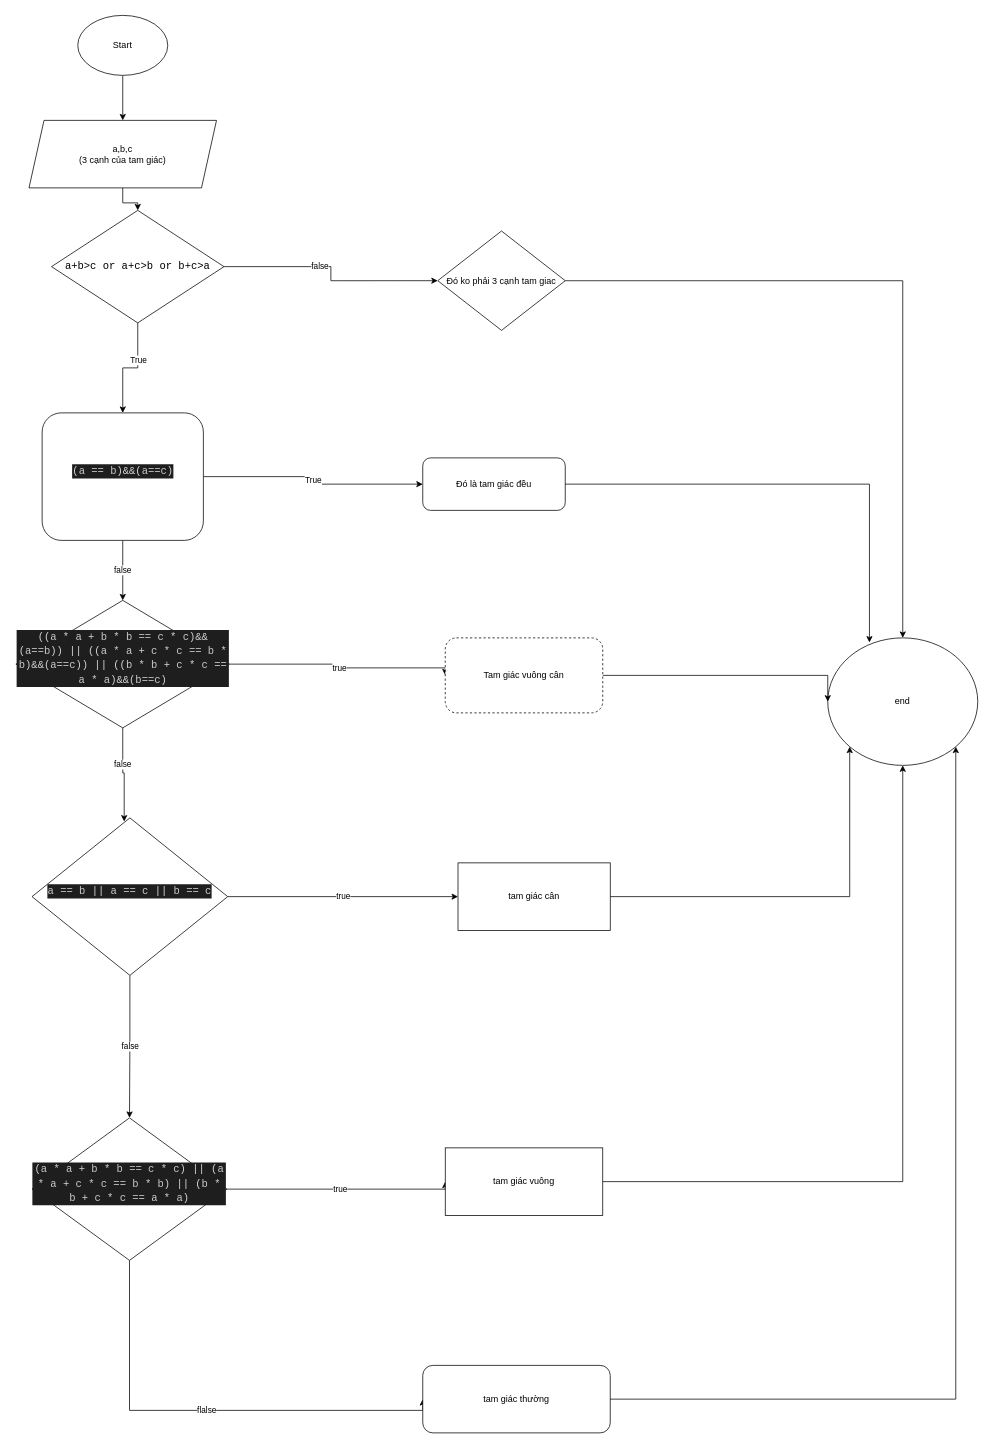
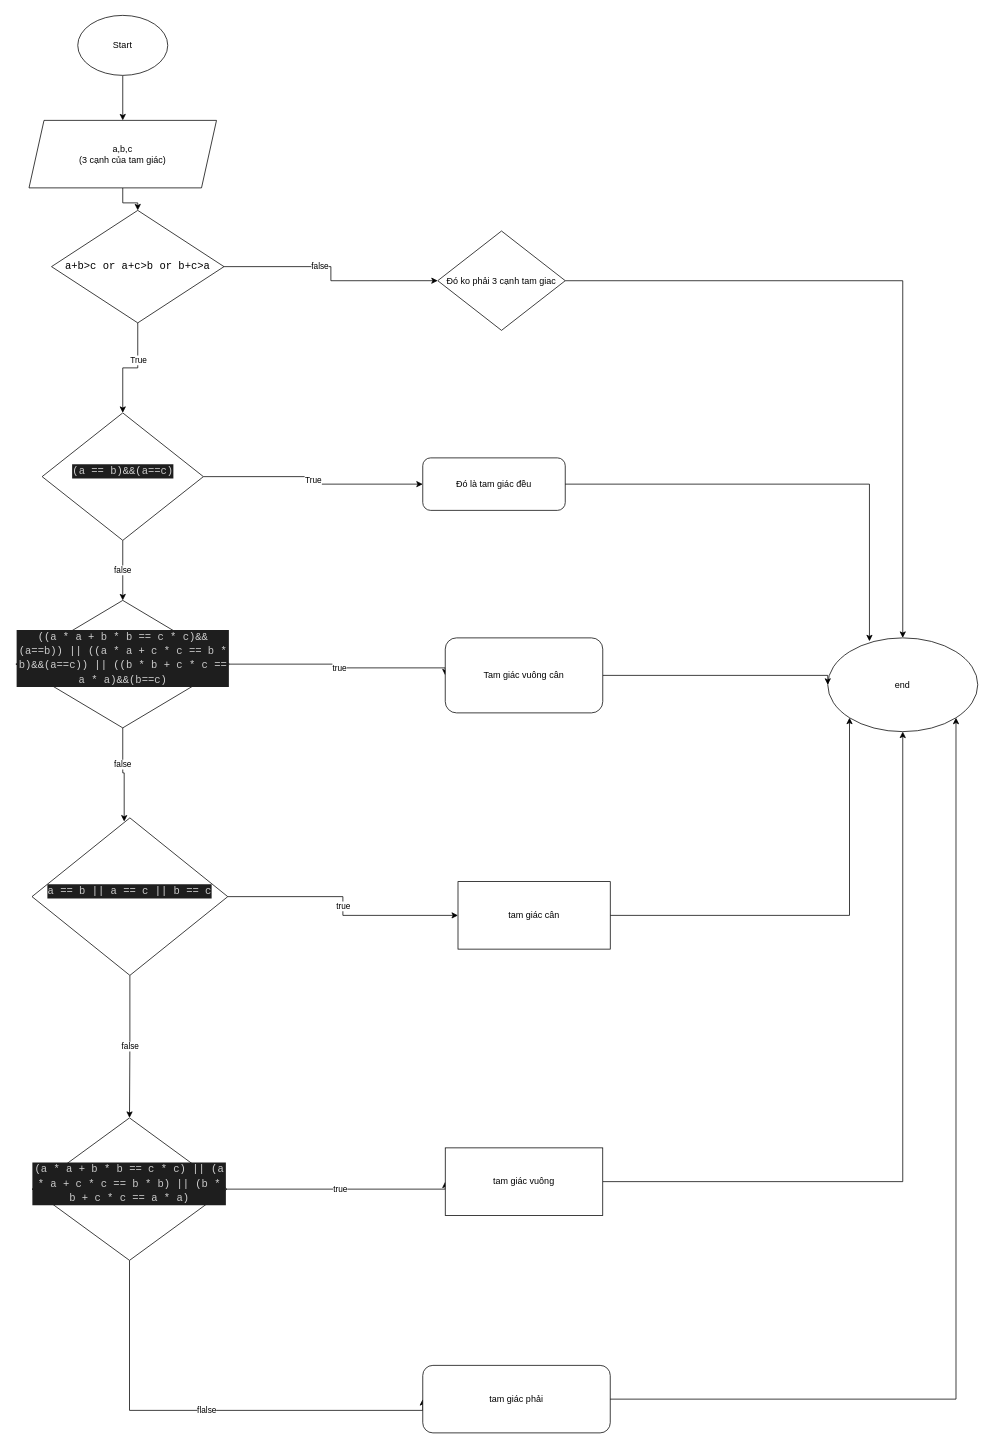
  <mxCell id="0" />
  <mxCell id="1" parent="0" />
  <mxCell id="2" style="edgeStyle=orthogonalEdgeStyle;rounded=0;orthogonalLoop=1;jettySize=auto;html=1;entryX=0.5;entryY=0;entryDx=0;entryDy=0;" parent="1" source="3" target="5" edge="1"><mxGeometry relative="1" as="geometry" /></mxCell>
  <mxCell id="3" value="Start" style="ellipse;whiteSpace=wrap;html=1;" parent="1" vertex="1"><mxGeometry x="103" y="20" width="120" height="80" as="geometry" /></mxCell>
  <mxCell id="4" style="edgeStyle=orthogonalEdgeStyle;rounded=0;orthogonalLoop=1;jettySize=auto;html=1;entryX=0.5;entryY=0;entryDx=0;entryDy=0;" parent="1" source="5" target="10" edge="1"><mxGeometry relative="1" as="geometry" /></mxCell>
  <mxCell id="5" value="&lt;div&gt;a,b,c&lt;/div&gt;&lt;div&gt;(3 cạnh của tam giác)&lt;br&gt;&lt;/div&gt;" style="shape=parallelogram;perimeter=parallelogramPerimeter;whiteSpace=wrap;html=1;fixedSize=1;" parent="1" vertex="1"><mxGeometry x="38" y="160" width="250" height="90" as="geometry" /></mxCell>
  <mxCell id="6" style="edgeStyle=orthogonalEdgeStyle;rounded=0;orthogonalLoop=1;jettySize=auto;html=1;entryX=0;entryY=0.5;entryDx=0;entryDy=0;" parent="1" source="10" target="15" edge="1"><mxGeometry relative="1" as="geometry" /></mxCell>
  <mxCell id="7" value="false" style="edgeLabel;html=1;align=center;verticalAlign=middle;resizable=0;points=[];" parent="6" vertex="1" connectable="0"><mxGeometry x="-0.167" y="1" relative="1" as="geometry"><mxPoint as="offset" /></mxGeometry></mxCell>
  <mxCell id="8" style="edgeStyle=orthogonalEdgeStyle;rounded=0;orthogonalLoop=1;jettySize=auto;html=1;" parent="1" source="10" target="13" edge="1"><mxGeometry relative="1" as="geometry" /></mxCell>
  <mxCell id="9" value="True" style="edgeLabel;html=1;align=center;verticalAlign=middle;resizable=0;points=[];" parent="8" vertex="1" connectable="0"><mxGeometry x="-0.294" relative="1" as="geometry"><mxPoint as="offset" /></mxGeometry></mxCell>
  <mxCell id="10" value="&lt;div align=&quot;center&quot; style=&quot;font-family: Consolas, &amp;quot;Courier New&amp;quot;, monospace; font-weight: normal; font-size: 14px; line-height: 116%;&quot;&gt;&lt;div style=&quot;line-height: 116%;&quot;&gt;a+b&amp;gt;c or a+c&amp;gt;b or b+c&amp;gt;a&lt;/div&gt;&lt;/div&gt;" style="rhombus;whiteSpace=wrap;html=1;align=center;fillColor=none;" parent="1" vertex="1"><mxGeometry x="68" y="280" width="230" height="150" as="geometry" /></mxCell>
  <mxCell id="11" value="false" style="edgeStyle=orthogonalEdgeStyle;rounded=0;orthogonalLoop=1;jettySize=auto;html=1;entryX=0.5;entryY=0;entryDx=0;entryDy=0;" parent="1" source="13" target="18" edge="1"><mxGeometry relative="1" as="geometry" /></mxCell>
  <mxCell id="12" value="True" style="edgeStyle=orthogonalEdgeStyle;rounded=0;orthogonalLoop=1;jettySize=auto;html=1;entryX=0;entryY=0.5;entryDx=0;entryDy=0;" parent="1" source="13" target="27" edge="1"><mxGeometry relative="1" as="geometry" /></mxCell>
- <mxCell id="13" value="&#10;&lt;div style=&quot;color: rgb(212, 212, 212); background-color: rgb(30, 30, 30); font-family: Consolas, &amp;quot;Courier New&amp;quot;, monospace; font-weight: normal; font-size: 14px; line-height: 19px;&quot;&gt;&lt;div&gt;&lt;span style=&quot;color: #d4d4d4;&quot;&gt;(&lt;/span&gt;&lt;span style=&quot;color: #c8c8c8;&quot;&gt;a&lt;/span&gt;&lt;span style=&quot;color: #d4d4d4;&quot;&gt; == &lt;/span&gt;&lt;span style=&quot;color: #c8c8c8;&quot;&gt;b&lt;/span&gt;&lt;span style=&quot;color: #d4d4d4;&quot;&gt;)&amp;amp;&amp;amp;(&lt;/span&gt;&lt;span style=&quot;color: #c8c8c8;&quot;&gt;a&lt;/span&gt;&lt;span style=&quot;color: #d4d4d4;&quot;&gt;==&lt;/span&gt;&lt;span style=&quot;color: #c8c8c8;&quot;&gt;c&lt;/span&gt;&lt;span style=&quot;color: #d4d4d4;&quot;&gt;)&lt;/span&gt;&lt;/div&gt;&lt;/div&gt;&#10;&#10;" style="whiteSpace=wrap;html=1;rounded=1;" parent="1" vertex="1"><mxGeometry x="55.5" y="550" width="215" height="170" as="geometry" /></mxCell>
+ <mxCell id="13" value="&#10;&lt;div style=&quot;color: rgb(212, 212, 212); background-color: rgb(30, 30, 30); font-family: Consolas, &amp;quot;Courier New&amp;quot;, monospace; font-weight: normal; font-size: 14px; line-height: 19px;&quot;&gt;&lt;div&gt;&lt;span style=&quot;color: #d4d4d4;&quot;&gt;(&lt;/span&gt;&lt;span style=&quot;color: #c8c8c8;&quot;&gt;a&lt;/span&gt;&lt;span style=&quot;color: #d4d4d4;&quot;&gt; == &lt;/span&gt;&lt;span style=&quot;color: #c8c8c8;&quot;&gt;b&lt;/span&gt;&lt;span style=&quot;color: #d4d4d4;&quot;&gt;)&amp;amp;&amp;amp;(&lt;/span&gt;&lt;span style=&quot;color: #c8c8c8;&quot;&gt;a&lt;/span&gt;&lt;span style=&quot;color: #d4d4d4;&quot;&gt;==&lt;/span&gt;&lt;span style=&quot;color: #c8c8c8;&quot;&gt;c&lt;/span&gt;&lt;span style=&quot;color: #d4d4d4;&quot;&gt;)&lt;/span&gt;&lt;/div&gt;&lt;/div&gt;&#10;&#10;" style="rhombus;whiteSpace=wrap;html=1;" parent="1" vertex="1"><mxGeometry x="55.5" y="550" width="215" height="170" as="geometry" /></mxCell>
  <mxCell id="14" style="edgeStyle=orthogonalEdgeStyle;rounded=0;orthogonalLoop=1;jettySize=auto;html=1;entryX=0.5;entryY=0;entryDx=0;entryDy=0;" parent="1" source="15" target="16" edge="1"><mxGeometry relative="1" as="geometry" /></mxCell>
  <mxCell id="15" value="Đó ko phải 3 cạnh tam giac" style="rhombus;whiteSpace=wrap;html=1;" parent="1" vertex="1"><mxGeometry x="583" y="307.5" width="170" height="132.5" as="geometry" /></mxCell>
- <mxCell id="16" value="end" style="ellipse;whiteSpace=wrap;html=1;" parent="1" vertex="1"><mxGeometry x="1103" y="850" width="200" height="170" as="geometry" /></mxCell>
+ <mxCell id="16" value="end" style="ellipse;whiteSpace=wrap;html=1;" parent="1" vertex="1"><mxGeometry x="1103" y="850" width="200" height="125" as="geometry" /></mxCell>
  <mxCell id="17" value="true" style="edgeStyle=orthogonalEdgeStyle;rounded=0;orthogonalLoop=1;jettySize=auto;html=1;entryX=0;entryY=0.5;entryDx=0;entryDy=0;" parent="1" source="18" target="30" edge="1"><mxGeometry relative="1" as="geometry"><Array as="points"><mxPoint x="449" y="885" /><mxPoint x="449" y="890" /><mxPoint x="593" y="890" /></Array></mxGeometry></mxCell>
  <mxCell id="18" value="&#10;&lt;div style=&quot;color: rgb(212, 212, 212); background-color: rgb(30, 30, 30); font-family: Consolas, &amp;quot;Courier New&amp;quot;, monospace; font-weight: normal; font-size: 14px; line-height: 19px;&quot;&gt;&lt;div&gt;&lt;span style=&quot;color: #d4d4d4;&quot;&gt;((&lt;/span&gt;&lt;span style=&quot;color: #c8c8c8;&quot;&gt;a&lt;/span&gt;&lt;span style=&quot;color: #d4d4d4;&quot;&gt; * &lt;/span&gt;&lt;span style=&quot;color: #c8c8c8;&quot;&gt;a&lt;/span&gt;&lt;span style=&quot;color: #d4d4d4;&quot;&gt; + &lt;/span&gt;&lt;span style=&quot;color: #c8c8c8;&quot;&gt;b&lt;/span&gt;&lt;span style=&quot;color: #d4d4d4;&quot;&gt; * &lt;/span&gt;&lt;span style=&quot;color: #c8c8c8;&quot;&gt;b&lt;/span&gt;&lt;span style=&quot;color: #d4d4d4;&quot;&gt; == &lt;/span&gt;&lt;span style=&quot;color: #c8c8c8;&quot;&gt;c&lt;/span&gt;&lt;span style=&quot;color: #d4d4d4;&quot;&gt; * &lt;/span&gt;&lt;span style=&quot;color: #c8c8c8;&quot;&gt;c&lt;/span&gt;&lt;span style=&quot;color: #d4d4d4;&quot;&gt;)&amp;amp;&amp;amp;(&lt;/span&gt;&lt;span style=&quot;color: #c8c8c8;&quot;&gt;a&lt;/span&gt;&lt;span style=&quot;color: #d4d4d4;&quot;&gt;==&lt;/span&gt;&lt;span style=&quot;color: #c8c8c8;&quot;&gt;b&lt;/span&gt;&lt;span style=&quot;color: #d4d4d4;&quot;&gt;)) || ((&lt;/span&gt;&lt;span style=&quot;color: #c8c8c8;&quot;&gt;a&lt;/span&gt;&lt;span style=&quot;color: #d4d4d4;&quot;&gt; * &lt;/span&gt;&lt;span style=&quot;color: #c8c8c8;&quot;&gt;a&lt;/span&gt;&lt;span style=&quot;color: #d4d4d4;&quot;&gt; + &lt;/span&gt;&lt;span style=&quot;color: #c8c8c8;&quot;&gt;c&lt;/span&gt;&lt;span style=&quot;color: #d4d4d4;&quot;&gt; * &lt;/span&gt;&lt;span style=&quot;color: #c8c8c8;&quot;&gt;c&lt;/span&gt;&lt;span style=&quot;color: #d4d4d4;&quot;&gt; == &lt;/span&gt;&lt;span style=&quot;color: #c8c8c8;&quot;&gt;b&lt;/span&gt;&lt;span style=&quot;color: #d4d4d4;&quot;&gt; * &lt;/span&gt;&lt;span style=&quot;color: #c8c8c8;&quot;&gt;b&lt;/span&gt;&lt;span style=&quot;color: #d4d4d4;&quot;&gt;)&amp;amp;&amp;amp;(&lt;/span&gt;&lt;span style=&quot;color: #c8c8c8;&quot;&gt;a&lt;/span&gt;&lt;span style=&quot;color: #d4d4d4;&quot;&gt;==&lt;/span&gt;&lt;span style=&quot;color: #c8c8c8;&quot;&gt;c&lt;/span&gt;&lt;span style=&quot;color: #d4d4d4;&quot;&gt;)) || ((&lt;/span&gt;&lt;span style=&quot;color: #c8c8c8;&quot;&gt;b&lt;/span&gt;&lt;span style=&quot;color: #d4d4d4;&quot;&gt; * &lt;/span&gt;&lt;span style=&quot;color: #c8c8c8;&quot;&gt;b&lt;/span&gt;&lt;span style=&quot;color: #d4d4d4;&quot;&gt; + &lt;/span&gt;&lt;span style=&quot;color: #c8c8c8;&quot;&gt;c&lt;/span&gt;&lt;span style=&quot;color: #d4d4d4;&quot;&gt; * &lt;/span&gt;&lt;span style=&quot;color: #c8c8c8;&quot;&gt;c&lt;/span&gt;&lt;span style=&quot;color: #d4d4d4;&quot;&gt; == &lt;/span&gt;&lt;span style=&quot;color: #c8c8c8;&quot;&gt;a&lt;/span&gt;&lt;span style=&quot;color: #d4d4d4;&quot;&gt; * &lt;/span&gt;&lt;span style=&quot;color: #c8c8c8;&quot;&gt;a&lt;/span&gt;&lt;span style=&quot;color: #d4d4d4;&quot;&gt;)&amp;amp;&amp;amp;(&lt;/span&gt;&lt;span style=&quot;color: #c8c8c8;&quot;&gt;b&lt;/span&gt;&lt;span style=&quot;color: #d4d4d4;&quot;&gt;==&lt;/span&gt;&lt;span style=&quot;color: #c8c8c8;&quot;&gt;c&lt;/span&gt;&lt;span style=&quot;color: #d4d4d4;&quot;&gt;)&lt;/span&gt;&lt;/div&gt;&lt;/div&gt;&#10;&#10;" style="rhombus;whiteSpace=wrap;html=1;" parent="1" vertex="1"><mxGeometry x="20.5" y="800" width="285" height="170" as="geometry" /></mxCell>
  <mxCell id="19" value="false" style="edgeStyle=orthogonalEdgeStyle;rounded=0;orthogonalLoop=1;jettySize=auto;html=1;entryX=0.5;entryY=0;entryDx=0;entryDy=0;" parent="1" source="21" target="26" edge="1"><mxGeometry relative="1" as="geometry" /></mxCell>
  <mxCell id="20" value="true" style="edgeStyle=orthogonalEdgeStyle;rounded=0;orthogonalLoop=1;jettySize=auto;html=1;" parent="1" source="21" target="32" edge="1"><mxGeometry relative="1" as="geometry"><mxPoint x="593" y="1180" as="targetPoint" /></mxGeometry></mxCell>
  <mxCell id="21" value="&#10;&lt;div style=&quot;color: rgb(212, 212, 212); background-color: rgb(30, 30, 30); font-family: Consolas, &amp;quot;Courier New&amp;quot;, monospace; font-weight: normal; font-size: 14px; line-height: 19px;&quot;&gt;&lt;div&gt;&lt;span style=&quot;color: #c8c8c8;&quot;&gt;a&lt;/span&gt;&lt;span style=&quot;color: #d4d4d4;&quot;&gt; == &lt;/span&gt;&lt;span style=&quot;color: #c8c8c8;&quot;&gt;b&lt;/span&gt;&lt;span style=&quot;color: #d4d4d4;&quot;&gt; || &lt;/span&gt;&lt;span style=&quot;color: #c8c8c8;&quot;&gt;a&lt;/span&gt;&lt;span style=&quot;color: #d4d4d4;&quot;&gt; == &lt;/span&gt;&lt;span style=&quot;color: #c8c8c8;&quot;&gt;c&lt;/span&gt;&lt;span style=&quot;color: #d4d4d4;&quot;&gt; || &lt;/span&gt;&lt;span style=&quot;color: #c8c8c8;&quot;&gt;b&lt;/span&gt;&lt;span style=&quot;color: #d4d4d4;&quot;&gt; == &lt;/span&gt;&lt;span style=&quot;color: #c8c8c8;&quot;&gt;c&lt;/span&gt;&lt;/div&gt;&lt;/div&gt;&#10;&#10;" style="rhombus;whiteSpace=wrap;html=1;" parent="1" vertex="1"><mxGeometry x="42" y="1090" width="261" height="210" as="geometry" /></mxCell>
  <mxCell id="22" style="edgeStyle=orthogonalEdgeStyle;rounded=0;orthogonalLoop=1;jettySize=auto;html=1;entryX=0.471;entryY=0.023;entryDx=0;entryDy=0;entryPerimeter=0;" parent="1" source="18" target="21" edge="1"><mxGeometry relative="1" as="geometry" /></mxCell>
  <mxCell id="23" value="false" style="edgeLabel;html=1;align=center;verticalAlign=middle;resizable=0;points=[];" parent="22" vertex="1" connectable="0"><mxGeometry x="-0.24" y="-1" relative="1" as="geometry"><mxPoint as="offset" /></mxGeometry></mxCell>
  <mxCell id="24" value="true" style="edgeStyle=orthogonalEdgeStyle;rounded=0;orthogonalLoop=1;jettySize=auto;html=1;entryX=0;entryY=0.5;entryDx=0;entryDy=0;" parent="1" source="26" target="34" edge="1"><mxGeometry relative="1" as="geometry"><Array as="points"><mxPoint x="593" y="1585" /></Array></mxGeometry></mxCell>
  <mxCell id="25" value="flalse" style="edgeStyle=orthogonalEdgeStyle;rounded=0;orthogonalLoop=1;jettySize=auto;html=1;entryX=0;entryY=0.5;entryDx=0;entryDy=0;" parent="1" source="26" target="35" edge="1"><mxGeometry relative="1" as="geometry"><Array as="points"><mxPoint x="172" y="1880" /><mxPoint x="563" y="1880" /></Array></mxGeometry></mxCell>
  <mxCell id="26" value="&#10;&lt;div style=&quot;color: rgb(212, 212, 212); background-color: rgb(30, 30, 30); font-family: Consolas, &amp;quot;Courier New&amp;quot;, monospace; font-weight: normal; font-size: 14px; line-height: 19px;&quot;&gt;&lt;div&gt;&lt;span style=&quot;color: #d4d4d4;&quot;&gt;(&lt;/span&gt;&lt;span style=&quot;color: #c8c8c8;&quot;&gt;a&lt;/span&gt;&lt;span style=&quot;color: #d4d4d4;&quot;&gt; * &lt;/span&gt;&lt;span style=&quot;color: #c8c8c8;&quot;&gt;a&lt;/span&gt;&lt;span style=&quot;color: #d4d4d4;&quot;&gt; + &lt;/span&gt;&lt;span style=&quot;color: #c8c8c8;&quot;&gt;b&lt;/span&gt;&lt;span style=&quot;color: #d4d4d4;&quot;&gt; * &lt;/span&gt;&lt;span style=&quot;color: #c8c8c8;&quot;&gt;b&lt;/span&gt;&lt;span style=&quot;color: #d4d4d4;&quot;&gt; == &lt;/span&gt;&lt;span style=&quot;color: #c8c8c8;&quot;&gt;c&lt;/span&gt;&lt;span style=&quot;color: #d4d4d4;&quot;&gt; * &lt;/span&gt;&lt;span style=&quot;color: #c8c8c8;&quot;&gt;c&lt;/span&gt;&lt;span style=&quot;color: #d4d4d4;&quot;&gt;) || (&lt;/span&gt;&lt;span style=&quot;color: #c8c8c8;&quot;&gt;a&lt;/span&gt;&lt;span style=&quot;color: #d4d4d4;&quot;&gt; * &lt;/span&gt;&lt;span style=&quot;color: #c8c8c8;&quot;&gt;a&lt;/span&gt;&lt;span style=&quot;color: #d4d4d4;&quot;&gt; + &lt;/span&gt;&lt;span style=&quot;color: #c8c8c8;&quot;&gt;c&lt;/span&gt;&lt;span style=&quot;color: #d4d4d4;&quot;&gt; * &lt;/span&gt;&lt;span style=&quot;color: #c8c8c8;&quot;&gt;c&lt;/span&gt;&lt;span style=&quot;color: #d4d4d4;&quot;&gt; == &lt;/span&gt;&lt;span style=&quot;color: #c8c8c8;&quot;&gt;b&lt;/span&gt;&lt;span style=&quot;color: #d4d4d4;&quot;&gt; * &lt;/span&gt;&lt;span style=&quot;color: #c8c8c8;&quot;&gt;b&lt;/span&gt;&lt;span style=&quot;color: #d4d4d4;&quot;&gt;) || (&lt;/span&gt;&lt;span style=&quot;color: #c8c8c8;&quot;&gt;b&lt;/span&gt;&lt;span style=&quot;color: #d4d4d4;&quot;&gt; * &lt;/span&gt;&lt;span style=&quot;color: #c8c8c8;&quot;&gt;b&lt;/span&gt;&lt;span style=&quot;color: #d4d4d4;&quot;&gt; + &lt;/span&gt;&lt;span style=&quot;color: #c8c8c8;&quot;&gt;c&lt;/span&gt;&lt;span style=&quot;color: #d4d4d4;&quot;&gt; * &lt;/span&gt;&lt;span style=&quot;color: #c8c8c8;&quot;&gt;c&lt;/span&gt;&lt;span style=&quot;color: #d4d4d4;&quot;&gt; == &lt;/span&gt;&lt;span style=&quot;color: #c8c8c8;&quot;&gt;a&lt;/span&gt;&lt;span style=&quot;color: #d4d4d4;&quot;&gt; * &lt;/span&gt;&lt;span style=&quot;color: #c8c8c8;&quot;&gt;a&lt;/span&gt;&lt;span style=&quot;color: #d4d4d4;&quot;&gt;)&lt;/span&gt;&lt;/div&gt;&lt;/div&gt;&#10;&#10;" style="rhombus;whiteSpace=wrap;html=1;" parent="1" vertex="1"><mxGeometry x="42" y="1490" width="260" height="190" as="geometry" /></mxCell>
  <mxCell id="27" value="Đó là tam giác đều" style="rounded=1;whiteSpace=wrap;html=1;" parent="1" vertex="1"><mxGeometry x="563" y="610" width="190" height="70" as="geometry" /></mxCell>
  <mxCell id="28" style="edgeStyle=orthogonalEdgeStyle;rounded=0;orthogonalLoop=1;jettySize=auto;html=1;entryX=0.278;entryY=0.036;entryDx=0;entryDy=0;entryPerimeter=0;" parent="1" source="27" target="16" edge="1"><mxGeometry relative="1" as="geometry" /></mxCell>
  <mxCell id="29" style="edgeStyle=orthogonalEdgeStyle;rounded=0;orthogonalLoop=1;jettySize=auto;html=1;entryX=0;entryY=0.5;entryDx=0;entryDy=0;" parent="1" source="30" target="16" edge="1"><mxGeometry relative="1" as="geometry"><Array as="points"><mxPoint x="1103" y="900" /></Array></mxGeometry></mxCell>
- <mxCell id="30" value="Tam giác vuông cân" style="rounded=1;whiteSpace=wrap;html=1;dashed=1;" parent="1" vertex="1"><mxGeometry x="593" y="850" width="210" height="100" as="geometry" /></mxCell>
+ <mxCell id="30" value="Tam giác vuông cân" style="rounded=1;whiteSpace=wrap;html=1;" parent="1" vertex="1"><mxGeometry x="593" y="850" width="210" height="100" as="geometry" /></mxCell>
  <mxCell id="31" style="edgeStyle=orthogonalEdgeStyle;rounded=0;orthogonalLoop=1;jettySize=auto;html=1;entryX=0;entryY=1;entryDx=0;entryDy=0;" parent="1" source="32" target="16" edge="1"><mxGeometry relative="1" as="geometry" /></mxCell>
- <mxCell id="32" value="tam giác cân" style="rounded=0;whiteSpace=wrap;html=1;" parent="1" vertex="1"><mxGeometry x="610" y="1150" width="203" height="90" as="geometry" /></mxCell>
+ <mxCell id="32" value="tam giác cân" style="rounded=0;whiteSpace=wrap;html=1;" parent="1" vertex="1"><mxGeometry x="610" y="1175" width="203" height="90" as="geometry" /></mxCell>
  <mxCell id="33" style="edgeStyle=orthogonalEdgeStyle;rounded=0;orthogonalLoop=1;jettySize=auto;html=1;" parent="1" source="34" target="16" edge="1"><mxGeometry relative="1" as="geometry" /></mxCell>
  <mxCell id="34" value="tam giác vuông" style="rounded=0;whiteSpace=wrap;html=1;" parent="1" vertex="1"><mxGeometry x="593" y="1530" width="210" height="90" as="geometry" /></mxCell>
- <mxCell id="35" value="tam giác thường" style="rounded=1;whiteSpace=wrap;html=1;" parent="1" vertex="1"><mxGeometry x="563" y="1820" width="250" height="90" as="geometry" /></mxCell>
+ <mxCell id="35" value="tam giác phải" style="rounded=1;whiteSpace=wrap;html=1;" parent="1" vertex="1"><mxGeometry x="563" y="1820" width="250" height="90" as="geometry" /></mxCell>
  <mxCell id="36" style="edgeStyle=orthogonalEdgeStyle;rounded=0;orthogonalLoop=1;jettySize=auto;html=1;entryX=1;entryY=1;entryDx=0;entryDy=0;" parent="1" source="35" target="16" edge="1"><mxGeometry relative="1" as="geometry"><mxPoint x="1260" y="1020" as="targetPoint" /></mxGeometry></mxCell>
